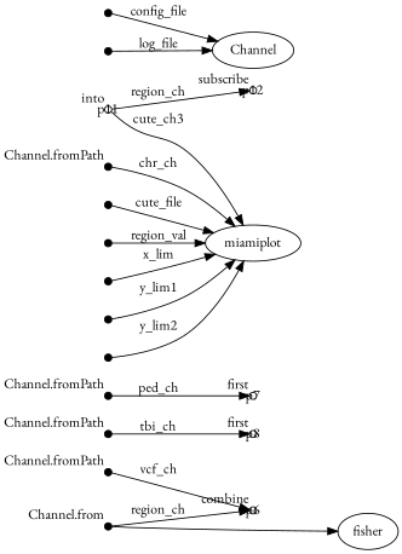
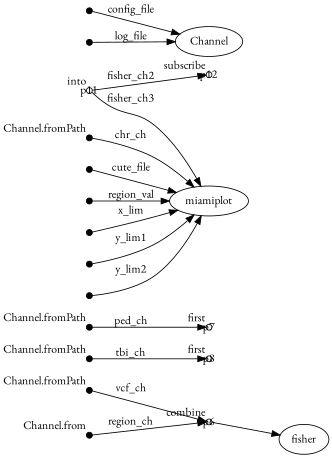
  digraph {
    fontname="EB Garamond"
    rankdir=LR
    node [fixedsize=true fontname="EB Garamond" shape=point]
    edge [fontname="EB Garamond"]
    p0 [width=0.1 xlabel="Channel.fromPath"]
    p6 [shape=circle width=0.1 xlabel=combine]
    n3 [label=fisher fixedsize="" shape=""]
    p1 [width=0.1 xlabel="Channel.fromPath"]
    p8 [shape=circle width=0.1 xlabel=first]
    p2 [width=0.1 xlabel="Channel.fromPath"]
    p7 [shape=circle width=0.1 xlabel=first]
    p3 [width=0.1 xlabel="Channel.fromPath"]
    n9 [label=miamiplot fixedsize="" shape=""]
    p4 [width=0.1 xlabel="Channel.from"]
    p11 [shape=circle width=0.1 xlabel=into]
    p12 [shape=circle width=0.1 xlabel=subscribe]
    p13 [width=0.1]
    p14 [width=0.1]
    p15 [width=0.1]
    p16 [width=0.1]
    p17 [width=0.1]
    p20 [width=0.1]
    n19 [label=Channel fixedsize="" shape=""]
    p21 [width=0.1]
    p0 -> p6 [label=vcf_ch]
-   p4 -> n3
+   p6 -> n3
    p1 -> p8 [label=tbi_ch]
    p2 -> p7 [label=ped_ch]
    p3 -> n9 [label=chr_ch]
    p4 -> p6 [label=region_ch]
-   p11 -> n9 [label=cute_ch3]
-   p11 -> p12 [label=region_ch]
+   p11 -> n9 [label=fisher_ch3]
+   p11 -> p12 [label=fisher_ch2]
    p13 -> n9 [label=region_val]
    p14 -> n9 [label=x_lim]
    p15 -> n9 [label=y_lim1]
    p16 -> n9 [label=y_lim2]
    p17 -> n9 [label=cute_file]
    p20 -> n19 [label=config_file]
    p21 -> n19 [label=log_file]
  }
